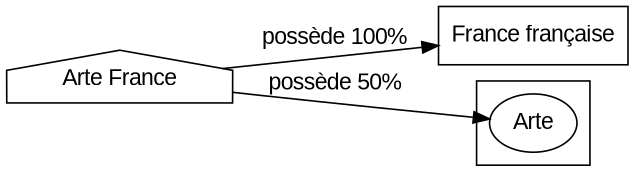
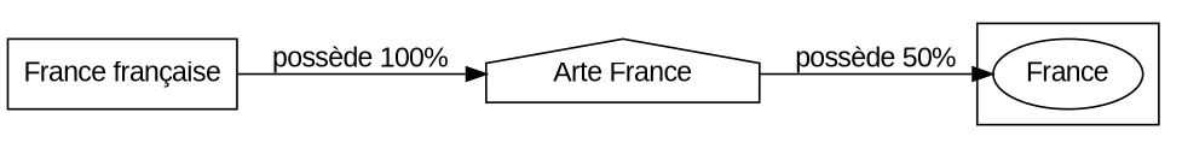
  digraph {
    fontname="Liberation Sans"
    rankdir=LR
    node [fontname="Liberation Sans"]
    edge [fontname="Liberation Sans"]
    n1 [label="France française" shape=box]
-   n2 [label=Arte]
+   n2 [label=France]
    n3 [label="Arte France" shape=house]
    subgraph sub_1 {
      n1
    }
    subgraph cluster_2 {
      n2
    }
-   n3 -> n1 [label="possède 100%"]
+   n1 -> n3 [label="possède 100%"]
    n3 -> n2 [label="possède 50%"]
  }
